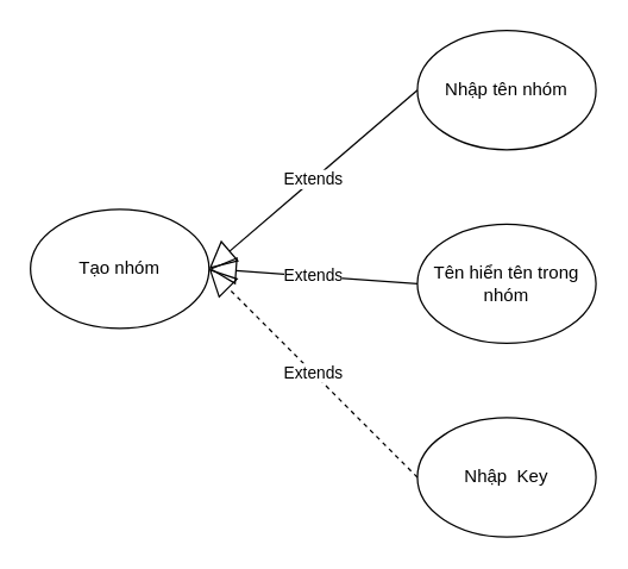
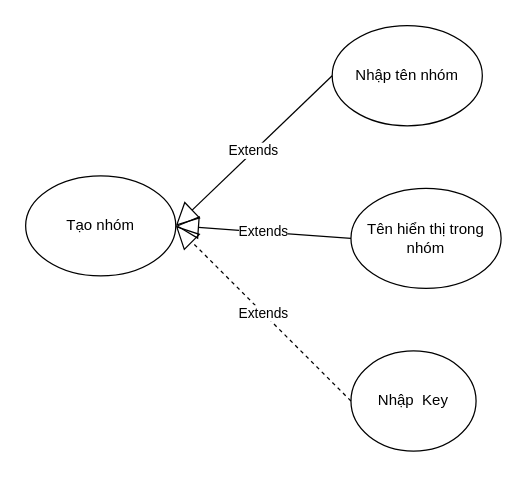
  <mxCell id="0" />
  <mxCell id="1" parent="0" />
  <mxCell id="2" value="Tạo nhóm" style="ellipse;whiteSpace=wrap;html=1;" vertex="1" parent="1"><mxGeometry x="20" y="140" width="120" height="80" as="geometry" /></mxCell>
- <mxCell id="3" value="Nhập tên nhóm" style="ellipse;whiteSpace=wrap;html=1;" vertex="1" parent="1"><mxGeometry x="280" y="20" width="120" height="80" as="geometry" /></mxCell>
- <mxCell id="4" value="Tên hiển tên trong nhóm" style="ellipse;whiteSpace=wrap;html=1;" vertex="1" parent="1"><mxGeometry x="280" y="150" width="120" height="80" as="geometry" /></mxCell>
- <mxCell id="5" value="Nhập&amp;nbsp; Key" style="ellipse;whiteSpace=wrap;html=1;" vertex="1" parent="1"><mxGeometry x="280" y="280" width="120" height="80" as="geometry" /></mxCell>
+ <mxCell id="3" value="Nhập tên nhóm" style="ellipse;whiteSpace=wrap;html=1;" vertex="1" parent="1"><mxGeometry x="265" y="20" width="120" height="80" as="geometry" /></mxCell>
+ <mxCell id="4" value="Tên hiển thị trong nhóm" style="ellipse;whiteSpace=wrap;html=1;" vertex="1" parent="1"><mxGeometry x="280" y="150" width="120" height="80" as="geometry" /></mxCell>
+ <mxCell id="5" value="Nhập&amp;nbsp; Key" style="ellipse;whiteSpace=wrap;html=1;" vertex="1" parent="1"><mxGeometry x="280" y="280" width="100" height="80" as="geometry" /></mxCell>
  <mxCell id="6" value="Extends" style="endArrow=block;endSize=16;endFill=0;html=1;exitX=0;exitY=0.5;exitDx=0;exitDy=0;entryX=1;entryY=0.5;entryDx=0;entryDy=0;" edge="1" parent="1" source="3" target="2"><mxGeometry width="160" relative="1" as="geometry"><mxPoint x="270" y="180" as="sourcePoint" /><mxPoint x="430" y="180" as="targetPoint" /></mxGeometry></mxCell>
  <mxCell id="7" value="Extends" style="endArrow=block;endSize=16;endFill=0;html=1;exitX=0;exitY=0.5;exitDx=0;exitDy=0;entryX=1;entryY=0.5;entryDx=0;entryDy=0;" edge="1" parent="1" source="4" target="2"><mxGeometry width="160" relative="1" as="geometry"><mxPoint x="270" y="180" as="sourcePoint" /><mxPoint x="430" y="180" as="targetPoint" /></mxGeometry></mxCell>
  <mxCell id="8" value="Extends" style="endArrow=block;endSize=16;endFill=0;html=1;entryX=1;entryY=0.5;entryDx=0;entryDy=0;exitX=0;exitY=0.5;exitDx=0;exitDy=0;dashed=1;" edge="1" parent="1" source="5" target="2"><mxGeometry width="160" relative="1" as="geometry"><mxPoint x="270" y="180" as="sourcePoint" /><mxPoint x="430" y="180" as="targetPoint" /></mxGeometry></mxCell>
